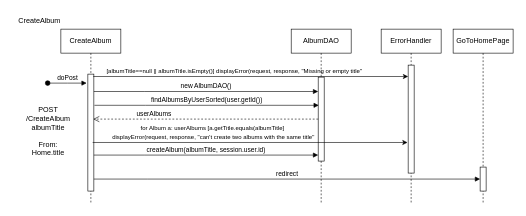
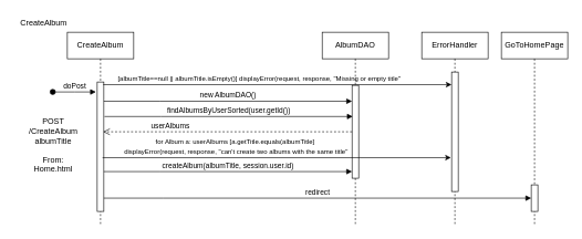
  <mxCell id="0" />
  <mxCell id="1" parent="0" />
  <mxCell id="2" value="CreateAlbum" style="shape=umlLifeline;perimeter=lifelinePerimeter;whiteSpace=wrap;html=1;container=0;dropTarget=0;collapsible=0;recursiveResize=0;outlineConnect=0;portConstraint=eastwest;newEdgeStyle={&quot;edgeStyle&quot;:&quot;elbowEdgeStyle&quot;,&quot;elbow&quot;:&quot;vertical&quot;,&quot;curved&quot;:0,&quot;rounded&quot;:0};" parent="1" vertex="1"><mxGeometry x="101" y="48" width="100" height="290" as="geometry" /></mxCell>
  <mxCell id="3" value="" style="html=1;points=[];perimeter=orthogonalPerimeter;outlineConnect=0;targetShapes=umlLifeline;portConstraint=eastwest;newEdgeStyle={&quot;edgeStyle&quot;:&quot;elbowEdgeStyle&quot;,&quot;elbow&quot;:&quot;vertical&quot;,&quot;curved&quot;:0,&quot;rounded&quot;:0};" parent="2" vertex="1"><mxGeometry x="45" y="75" width="10" height="195" as="geometry" /></mxCell>
  <mxCell id="4" value="AlbumDAO" style="shape=umlLifeline;perimeter=lifelinePerimeter;whiteSpace=wrap;html=1;container=0;dropTarget=0;collapsible=0;recursiveResize=0;outlineConnect=0;portConstraint=eastwest;newEdgeStyle={&quot;edgeStyle&quot;:&quot;elbowEdgeStyle&quot;,&quot;elbow&quot;:&quot;vertical&quot;,&quot;curved&quot;:0,&quot;rounded&quot;:0};" parent="1" vertex="1"><mxGeometry x="485" y="48" width="100" height="290" as="geometry" /></mxCell>
  <mxCell id="5" value="" style="html=1;points=[];perimeter=orthogonalPerimeter;outlineConnect=0;targetShapes=umlLifeline;portConstraint=eastwest;newEdgeStyle={&quot;edgeStyle&quot;:&quot;elbowEdgeStyle&quot;,&quot;elbow&quot;:&quot;vertical&quot;,&quot;curved&quot;:0,&quot;rounded&quot;:0};" parent="4" vertex="1"><mxGeometry x="45" y="80" width="10" height="140" as="geometry" /></mxCell>
  <mxCell id="6" value="new AlbumDAO()" style="html=1;verticalAlign=bottom;endArrow=block;edgeStyle=elbowEdgeStyle;elbow=horizontal;curved=0;rounded=0;" parent="1" edge="1"><mxGeometry relative="1" as="geometry"><mxPoint x="156" y="152" as="sourcePoint" /><Array as="points"><mxPoint x="241" y="152" /></Array><mxPoint x="530" y="152" as="targetPoint" /></mxGeometry></mxCell>
  <mxCell id="7" value="GoToHomePage" style="shape=umlLifeline;perimeter=lifelinePerimeter;whiteSpace=wrap;html=1;container=0;dropTarget=0;collapsible=0;recursiveResize=0;outlineConnect=0;portConstraint=eastwest;newEdgeStyle={&quot;edgeStyle&quot;:&quot;elbowEdgeStyle&quot;,&quot;elbow&quot;:&quot;vertical&quot;,&quot;curved&quot;:0,&quot;rounded&quot;:0};" parent="1" vertex="1"><mxGeometry x="755" y="48" width="100" height="290" as="geometry" /></mxCell>
  <mxCell id="8" value="" style="html=1;points=[];perimeter=orthogonalPerimeter;outlineConnect=0;targetShapes=umlLifeline;portConstraint=eastwest;newEdgeStyle={&quot;edgeStyle&quot;:&quot;elbowEdgeStyle&quot;,&quot;elbow&quot;:&quot;vertical&quot;,&quot;curved&quot;:0,&quot;rounded&quot;:0};" parent="7" vertex="1"><mxGeometry x="45" y="230" width="10" height="40" as="geometry" /></mxCell>
  <mxCell id="9" value="redirect" style="html=1;verticalAlign=bottom;endArrow=block;edgeStyle=elbowEdgeStyle;elbow=horizontal;curved=0;rounded=0;" parent="1" source="3" target="8" edge="1"><mxGeometry relative="1" as="geometry"><mxPoint x="161" y="298" as="sourcePoint" /><Array as="points"><mxPoint x="246" y="298" /></Array><mxPoint x="671" y="298" as="targetPoint" /></mxGeometry></mxCell>
- <mxCell id="10" value="POST&lt;div&gt;/CreateAlbum&lt;/div&gt;&lt;div&gt;albumTitle&lt;/div&gt;&lt;div&gt;&lt;br&gt;&lt;/div&gt;&lt;div&gt;From:&lt;/div&gt;&lt;div&gt;&lt;span style=&quot;background-color: initial;&quot;&gt;Home.title&lt;/span&gt;&lt;/div&gt;" style="text;html=1;align=center;verticalAlign=middle;whiteSpace=wrap;rounded=0;" parent="1" vertex="1"><mxGeometry x="35" y="164" width="90" height="110" as="geometry" /></mxCell>
+ <mxCell id="10" value="POST&lt;div&gt;/CreateAlbum&lt;/div&gt;&lt;div&gt;albumTitle&lt;/div&gt;&lt;div&gt;&lt;br&gt;&lt;/div&gt;&lt;div&gt;From:&lt;/div&gt;&lt;div&gt;&lt;span style=&quot;background-color: initial;&quot;&gt;Home.html&lt;/span&gt;&lt;/div&gt;" style="text;html=1;align=center;verticalAlign=middle;whiteSpace=wrap;rounded=0;" parent="1" vertex="1"><mxGeometry x="35" y="164" width="90" height="110" as="geometry" /></mxCell>
  <mxCell id="11" value="createAlbum(albumTitle, session.user.id)" style="html=1;verticalAlign=bottom;endArrow=block;edgeStyle=elbowEdgeStyle;elbow=horizontal;curved=0;rounded=0;" parent="1" edge="1"><mxGeometry relative="1" as="geometry"><mxPoint x="156" y="258" as="sourcePoint" /><Array as="points"><mxPoint x="241" y="258" /></Array><mxPoint x="530" y="258" as="targetPoint" /></mxGeometry></mxCell>
  <mxCell id="12" value="doPost" style="html=1;verticalAlign=bottom;startArrow=oval;endArrow=block;startSize=8;edgeStyle=elbowEdgeStyle;elbow=horizontal;curved=0;rounded=0;" parent="1" edge="1"><mxGeometry relative="1" as="geometry"><mxPoint x="79" y="138" as="sourcePoint" /><mxPoint x="144" y="138" as="targetPoint" /></mxGeometry></mxCell>
  <mxCell id="13" value="CreateAlbum" style="text;html=1;align=center;verticalAlign=middle;resizable=0;points=[];autosize=1;strokeColor=none;fillColor=none;" vertex="1" parent="1"><mxGeometry x="20" y="20" width="90" height="30" as="geometry" /></mxCell>
  <mxCell id="14" value="ErrorHandler" style="shape=umlLifeline;perimeter=lifelinePerimeter;whiteSpace=wrap;html=1;container=0;dropTarget=0;collapsible=0;recursiveResize=0;outlineConnect=0;portConstraint=eastwest;newEdgeStyle={&quot;edgeStyle&quot;:&quot;elbowEdgeStyle&quot;,&quot;elbow&quot;:&quot;vertical&quot;,&quot;curved&quot;:0,&quot;rounded&quot;:0};" vertex="1" parent="1"><mxGeometry x="635" y="48" width="100" height="290" as="geometry" /></mxCell>
  <mxCell id="15" value="" style="html=1;points=[];perimeter=orthogonalPerimeter;outlineConnect=0;targetShapes=umlLifeline;portConstraint=eastwest;newEdgeStyle={&quot;edgeStyle&quot;:&quot;elbowEdgeStyle&quot;,&quot;elbow&quot;:&quot;vertical&quot;,&quot;curved&quot;:0,&quot;rounded&quot;:0};" vertex="1" parent="14"><mxGeometry x="45" y="60" width="10" height="180" as="geometry" /></mxCell>
  <mxCell id="16" value="" style="endArrow=classic;html=1;rounded=0;" edge="1" parent="1" target="15"><mxGeometry width="50" height="50" relative="1" as="geometry"><mxPoint x="155" y="127" as="sourcePoint" /><mxPoint x="575" y="127" as="targetPoint" /></mxGeometry></mxCell>
  <mxCell id="17" value="&lt;span style=&quot;font-size: 10px;&quot;&gt;[albumTitle==null || albumTitle.isEmpty()] displayError(request, response, &quot;Missing or empty title&quot;&lt;/span&gt;" style="text;html=1;align=center;verticalAlign=middle;resizable=0;points=[];autosize=1;strokeColor=none;fillColor=none;" vertex="1" parent="1"><mxGeometry x="165" y="102" width="450" height="30" as="geometry" /></mxCell>
  <mxCell id="18" value="findAlbumsByUserSorted(user.getId())" style="html=1;verticalAlign=bottom;endArrow=block;edgeStyle=elbowEdgeStyle;elbow=horizontal;curved=0;rounded=0;" edge="1" parent="1"><mxGeometry relative="1" as="geometry"><mxPoint x="157" y="175" as="sourcePoint" /><Array as="points"><mxPoint x="242" y="175" /></Array><mxPoint x="531" y="175" as="targetPoint" /></mxGeometry></mxCell>
  <mxCell id="19" value="userAlbums" style="html=1;verticalAlign=bottom;endArrow=open;dashed=1;endSize=8;edgeStyle=elbowEdgeStyle;elbow=vertical;curved=0;rounded=0;" edge="1" parent="1" source="5"><mxGeometry x="0.459" relative="1" as="geometry"><mxPoint x="155" y="198" as="targetPoint" /><Array as="points"><mxPoint x="285" y="198" /></Array><mxPoint x="339" y="198" as="sourcePoint" /><mxPoint as="offset" /></mxGeometry></mxCell>
  <mxCell id="20" value="" style="endArrow=classic;html=1;rounded=0;" edge="1" parent="1"><mxGeometry width="50" height="50" relative="1" as="geometry"><mxPoint x="154" y="237" as="sourcePoint" /><mxPoint x="679" y="237" as="targetPoint" /></mxGeometry></mxCell>
  <mxCell id="21" value="&lt;span style=&quot;font-size: 10px;&quot;&gt;for Album a: userAlbums [a.getTitle.equals(albumTitle]&amp;nbsp;&lt;/span&gt;&lt;div&gt;&lt;span style=&quot;font-size: 10px;&quot;&gt;displayError(request, response, &quot;can't create two albums with the same title&quot;&lt;/span&gt;&lt;/div&gt;" style="text;html=1;align=center;verticalAlign=middle;resizable=0;points=[];autosize=1;strokeColor=none;fillColor=none;" vertex="1" parent="1"><mxGeometry x="175" y="199" width="360" height="40" as="geometry" /></mxCell>
